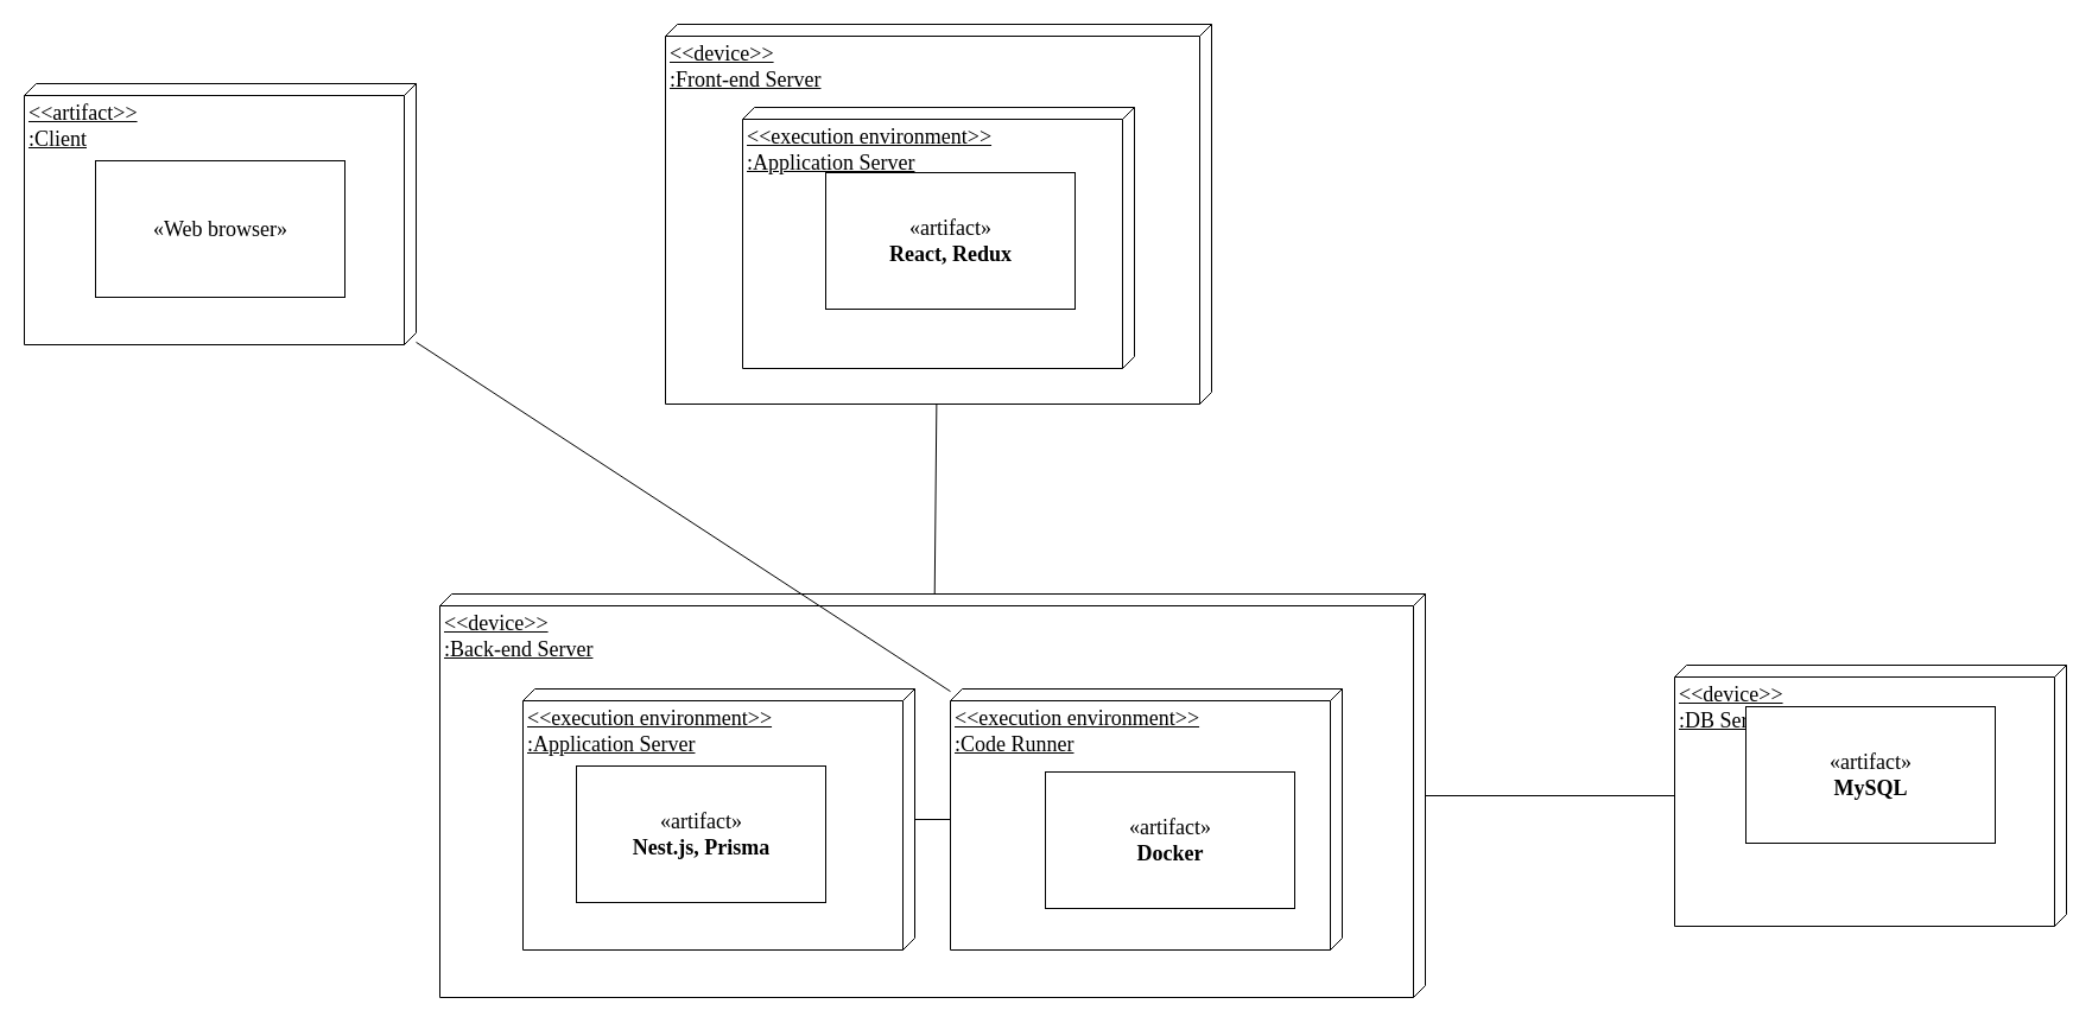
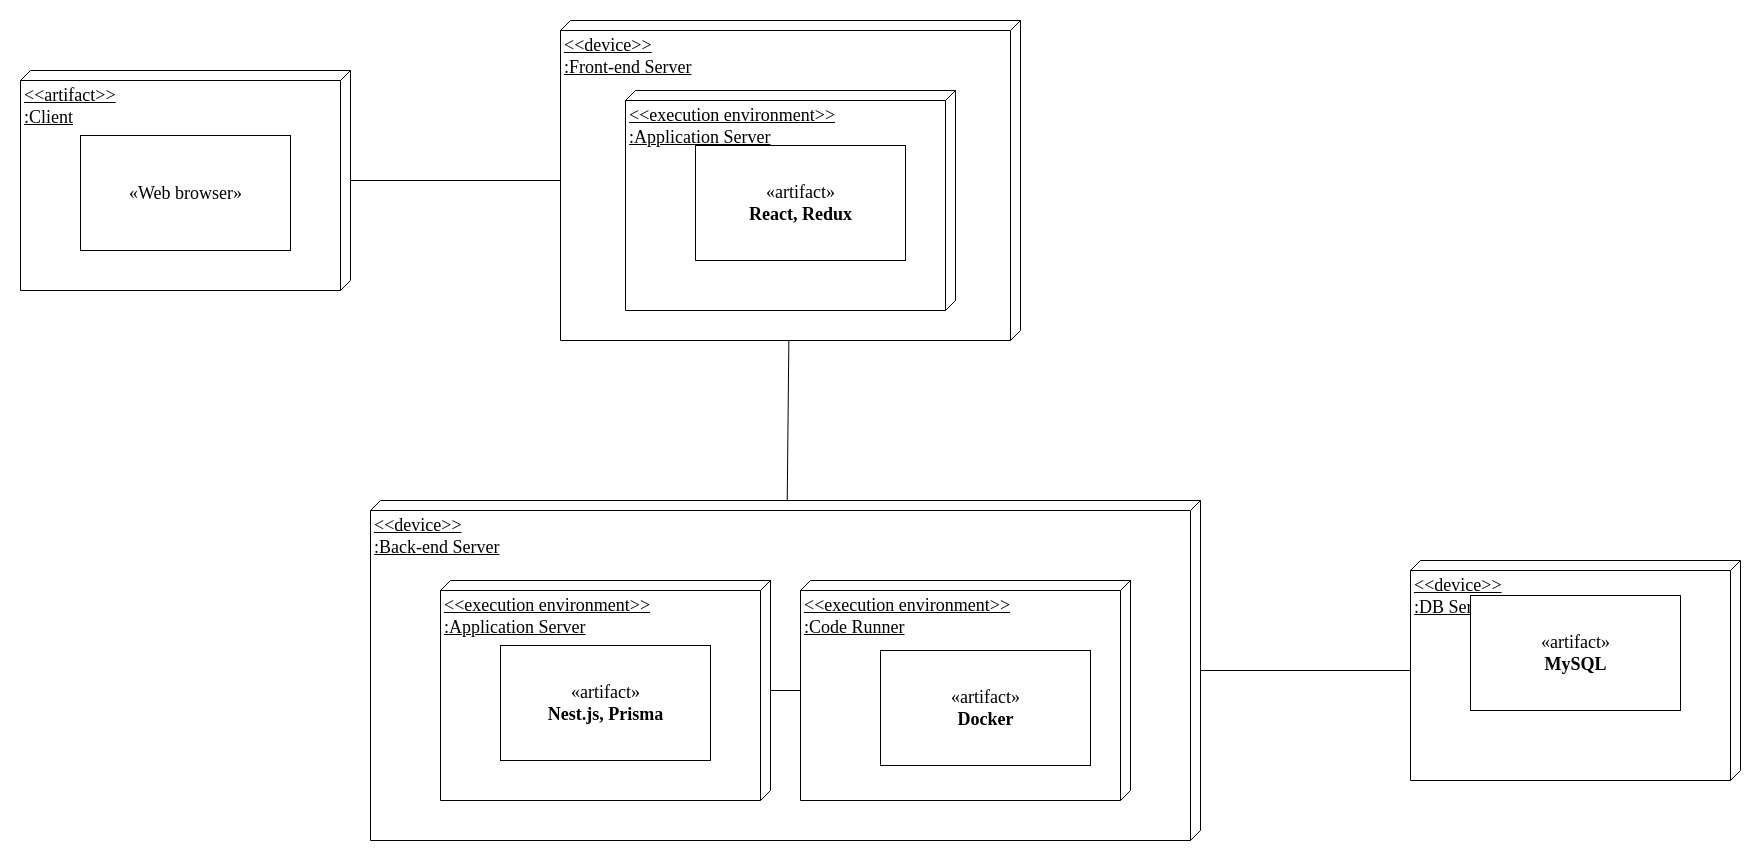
  <mxCell id="0" />
  <mxCell id="1" parent="0" />
  <mxCell id="2" value="&lt;font style=&quot;font-size: 18px;&quot;&gt;&amp;lt;&amp;lt;device&amp;gt;&amp;gt;&lt;br&gt;:Front-end Server&lt;/font&gt;" style="verticalAlign=top;align=left;spacingTop=8;spacingLeft=2;spacingRight=12;shape=cube;size=10;direction=south;fontStyle=4;html=1;rounded=0;shadow=0;comic=0;labelBackgroundColor=none;strokeWidth=1;fontFamily=Verdana;fontSize=12" parent="1" vertex="1"><mxGeometry x="560" y="20" width="460" height="320" as="geometry" /></mxCell>
  <mxCell id="3" value="&lt;font style=&quot;font-size: 18px;&quot;&gt;&amp;lt;&amp;lt;device&amp;gt;&amp;gt;&lt;br&gt;:Back-end Server&lt;/font&gt;" style="verticalAlign=top;align=left;spacingTop=8;spacingLeft=2;spacingRight=12;shape=cube;size=10;direction=south;fontStyle=4;html=1;rounded=0;shadow=0;comic=0;labelBackgroundColor=none;strokeWidth=1;fontFamily=Verdana;fontSize=12" parent="1" vertex="1"><mxGeometry x="370" y="500" width="830" height="340" as="geometry" /></mxCell>
  <mxCell id="4" value="&lt;font style=&quot;font-size: 18px;&quot;&gt;&amp;lt;&amp;lt;device&amp;gt;&amp;gt;&lt;br&gt;:DB Server&lt;/font&gt;" style="verticalAlign=top;align=left;spacingTop=8;spacingLeft=2;spacingRight=12;shape=cube;size=10;direction=south;fontStyle=4;html=1;rounded=0;shadow=0;comic=0;labelBackgroundColor=none;strokeWidth=1;fontFamily=Verdana;fontSize=12" parent="1" vertex="1"><mxGeometry x="1410" y="560" width="330" height="220" as="geometry" /></mxCell>
  <mxCell id="5" value="&lt;font style=&quot;font-size: 18px;&quot;&gt;«artifact»&lt;br&gt;&lt;b&gt;MySQL&lt;/b&gt;&lt;/font&gt;" style="html=1;rounded=0;shadow=0;comic=0;labelBackgroundColor=none;strokeWidth=1;fontFamily=Verdana;fontSize=12;align=center;" parent="1" vertex="1"><mxGeometry x="1470" y="595" width="210" height="115" as="geometry" /></mxCell>
  <mxCell id="6" value="&lt;font style=&quot;font-size: 18px;&quot;&gt;&amp;lt;&amp;lt;execution environment&amp;gt;&amp;gt;&lt;br&gt;:Application Server&lt;/font&gt;" style="verticalAlign=top;align=left;spacingTop=8;spacingLeft=2;spacingRight=12;shape=cube;size=10;direction=south;fontStyle=4;html=1;rounded=0;shadow=0;comic=0;labelBackgroundColor=none;strokeWidth=1;fontFamily=Verdana;fontSize=12" parent="1" vertex="1"><mxGeometry x="440" y="580" width="330" height="220" as="geometry" /></mxCell>
- <mxCell id="7" value="&lt;font style=&quot;font-size: 18px;&quot;&gt;«artifact»&lt;br&gt;&lt;b&gt;Nest.js, Prisma&lt;/b&gt;&lt;/font&gt;" style="html=1;rounded=0;shadow=0;comic=0;labelBackgroundColor=none;strokeWidth=1;fontFamily=Verdana;fontSize=12;align=center;" parent="1" vertex="1"><mxGeometry x="485" y="645" width="210" height="115" as="geometry" /></mxCell>
+ <mxCell id="7" value="&lt;font style=&quot;font-size: 18px;&quot;&gt;«artifact»&lt;br&gt;&lt;b&gt;Nest.js, Prisma&lt;/b&gt;&lt;/font&gt;" style="html=1;rounded=0;shadow=0;comic=0;labelBackgroundColor=none;strokeWidth=1;fontFamily=Verdana;fontSize=12;align=center;" parent="1" vertex="1"><mxGeometry x="500" y="645" width="210" height="115" as="geometry" /></mxCell>
  <mxCell id="8" value="&lt;font style=&quot;font-size: 18px;&quot;&gt;&amp;lt;&amp;lt;execution environment&amp;gt;&amp;gt;&lt;br&gt;:Code Runner&lt;/font&gt;" style="verticalAlign=top;align=left;spacingTop=8;spacingLeft=2;spacingRight=12;shape=cube;size=10;direction=south;fontStyle=4;html=1;rounded=0;shadow=0;comic=0;labelBackgroundColor=none;strokeWidth=1;fontFamily=Verdana;fontSize=12" parent="1" vertex="1"><mxGeometry x="800" y="580" width="330" height="220" as="geometry" /></mxCell>
  <mxCell id="9" value="&lt;font style=&quot;font-size: 18px;&quot;&gt;«artifact»&lt;br&gt;&lt;b&gt;Docker&lt;/b&gt;&lt;/font&gt;" style="html=1;rounded=0;shadow=0;comic=0;labelBackgroundColor=none;strokeWidth=1;fontFamily=Verdana;fontSize=12;align=center;" parent="1" vertex="1"><mxGeometry x="880" y="650" width="210" height="115" as="geometry" /></mxCell>
  <mxCell id="10" value="&lt;font style=&quot;font-size: 18px;&quot;&gt;&amp;lt;&amp;lt;execution environment&amp;gt;&amp;gt;&lt;br&gt;:Application Server&lt;/font&gt;" style="verticalAlign=top;align=left;spacingTop=8;spacingLeft=2;spacingRight=12;shape=cube;size=10;direction=south;fontStyle=4;html=1;rounded=0;shadow=0;comic=0;labelBackgroundColor=none;strokeWidth=1;fontFamily=Verdana;fontSize=12" parent="1" vertex="1"><mxGeometry x="625" y="90" width="330" height="220" as="geometry" /></mxCell>
  <mxCell id="11" value="&lt;font style=&quot;font-size: 18px;&quot;&gt;«artifact»&lt;br&gt;&lt;b&gt;React, Redux&lt;/b&gt;&lt;/font&gt;" style="html=1;rounded=0;shadow=0;comic=0;labelBackgroundColor=none;strokeWidth=1;fontFamily=Verdana;fontSize=12;align=center;" parent="1" vertex="1"><mxGeometry x="695" y="145" width="210" height="115" as="geometry" /></mxCell>
  <mxCell id="12" value="&lt;font style=&quot;font-size: 18px;&quot;&gt;&amp;lt;&amp;lt;artifact&amp;gt;&amp;gt;&lt;br&gt;:Client&lt;/font&gt;" style="verticalAlign=top;align=left;spacingTop=8;spacingLeft=2;spacingRight=12;shape=cube;size=10;direction=south;fontStyle=4;html=1;rounded=0;shadow=0;comic=0;labelBackgroundColor=none;strokeWidth=1;fontFamily=Verdana;fontSize=12" parent="1" vertex="1"><mxGeometry x="20" y="70" width="330" height="220" as="geometry" /></mxCell>
  <mxCell id="13" value="&lt;font style=&quot;font-size: 18px;&quot;&gt;«Web browser»&lt;/font&gt;" style="html=1;rounded=0;shadow=0;comic=0;labelBackgroundColor=none;strokeWidth=1;fontFamily=Verdana;fontSize=12;align=center;" parent="1" vertex="1"><mxGeometry x="80" y="135" width="210" height="115" as="geometry" /></mxCell>
- <mxCell id="14" value="" style="endArrow=none;html=1;rounded=0;" parent="1" source="12" target="8" edge="1"><mxGeometry width="50" height="50" relative="1" as="geometry"><mxPoint x="590" y="560" as="sourcePoint" /><mxPoint x="640" as="targetPoint" y="510" /></mxGeometry></mxCell>
+ <mxCell id="14" value="" style="endArrow=none;html=1;rounded=0;" parent="1" source="12" target="2" edge="1"><mxGeometry width="50" height="50" relative="1" as="geometry"><mxPoint x="590" y="560" as="sourcePoint" /><mxPoint x="640" as="targetPoint" y="510" /></mxGeometry></mxCell>
  <mxCell id="15" value="" style="endArrow=none;html=1;rounded=0;" parent="1" source="4" target="3" edge="1"><mxGeometry width="50" height="50" relative="1" as="geometry"><mxPoint x="590" y="560" as="sourcePoint" /><mxPoint x="640" as="targetPoint" y="510" /></mxGeometry></mxCell>
  <mxCell id="16" value="" style="endArrow=none;html=1;rounded=0;" parent="1" source="3" target="2" edge="1"><mxGeometry width="50" height="50" relative="1" as="geometry"><mxPoint x="590" y="560" as="sourcePoint" /><mxPoint x="640" as="targetPoint" y="510" /></mxGeometry></mxCell>
  <mxCell id="17" value="" style="endArrow=none;html=1;rounded=0;" edge="1" parent="1" source="6" target="8"><mxGeometry width="50" height="50" relative="1" as="geometry"><mxPoint x="890" y="620" as="sourcePoint" /><mxPoint x="940" y="570" as="targetPoint" /></mxGeometry></mxCell>
